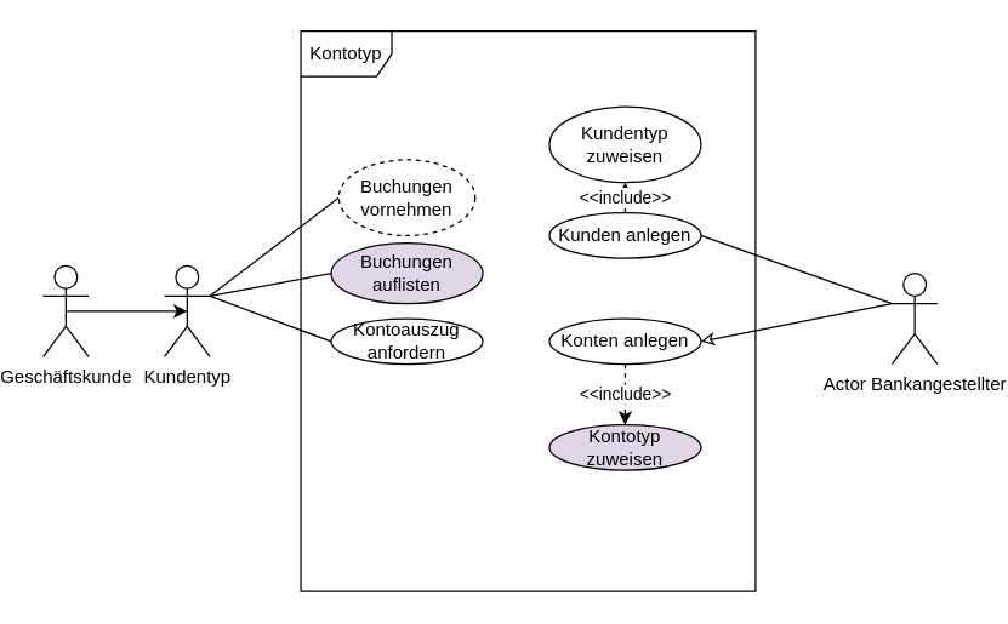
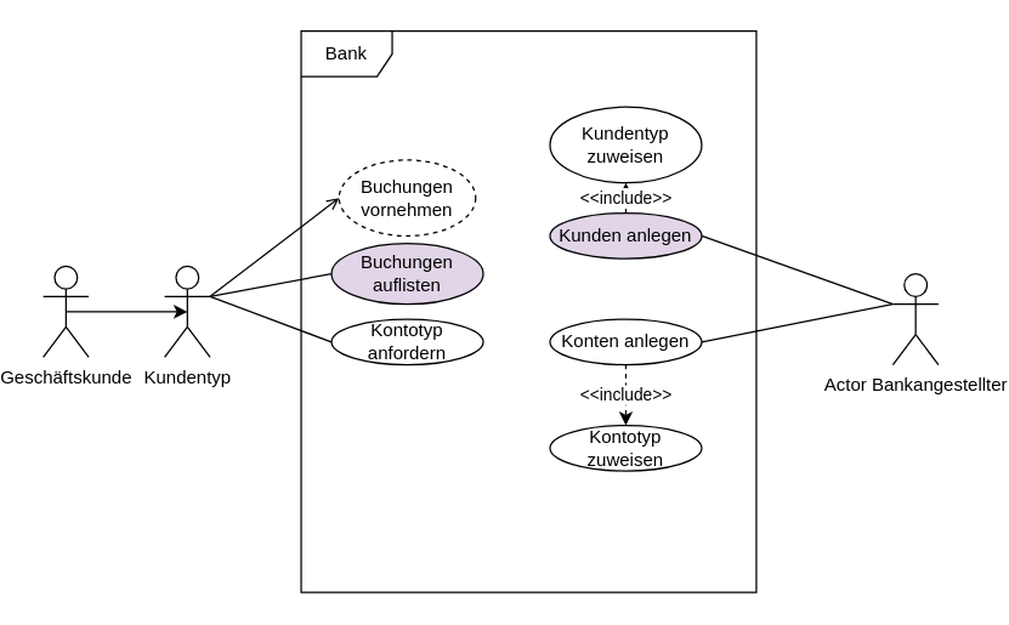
  <mxCell id="0" />
  <mxCell id="1" parent="0" />
- <mxCell id="2" style="edgeStyle=none;rounded=0;orthogonalLoop=1;jettySize=auto;html=1;exitX=1;exitY=0.333;exitDx=0;exitDy=0;exitPerimeter=0;entryX=0;entryY=0.5;entryDx=0;entryDy=0;endArrow=none;endFill=0;" parent="1" source="5" target="9" edge="1"><mxGeometry relative="1" as="geometry" /></mxCell>
+ <mxCell id="2" style="edgeStyle=none;rounded=0;orthogonalLoop=1;jettySize=auto;html=1;exitX=1;exitY=0.333;exitDx=0;exitDy=0;exitPerimeter=0;entryX=0;entryY=0.5;entryDx=0;entryDy=0;endArrow=open;endFill=0;" parent="1" source="5" target="9" edge="1"><mxGeometry relative="1" as="geometry" /></mxCell>
  <mxCell id="3" style="edgeStyle=none;rounded=0;orthogonalLoop=1;jettySize=auto;html=1;exitX=1;exitY=0.333;exitDx=0;exitDy=0;exitPerimeter=0;entryX=0;entryY=0.5;entryDx=0;entryDy=0;endArrow=none;endFill=0;" parent="1" source="5" target="10" edge="1"><mxGeometry relative="1" as="geometry" /></mxCell>
  <mxCell id="4" style="edgeStyle=none;rounded=0;orthogonalLoop=1;jettySize=auto;html=1;exitX=1;exitY=0.333;exitDx=0;exitDy=0;exitPerimeter=0;entryX=0;entryY=0.5;entryDx=0;entryDy=0;endArrow=none;endFill=0;" parent="1" source="5" target="11" edge="1"><mxGeometry relative="1" as="geometry" /></mxCell>
  <mxCell id="5" value="Kundentyp" style="shape=umlActor;verticalLabelPosition=bottom;verticalAlign=top;html=1;" parent="1" vertex="1"><mxGeometry x="100" y="175" width="30" height="60" as="geometry" /></mxCell>
  <mxCell id="6" style="edgeStyle=orthogonalEdgeStyle;rounded=0;orthogonalLoop=1;jettySize=auto;html=1;exitX=0.5;exitY=0.5;exitDx=0;exitDy=0;exitPerimeter=0;entryX=0.5;entryY=0.5;entryDx=0;entryDy=0;entryPerimeter=0;" edge="1" parent="1" source="7" target="5"><mxGeometry relative="1" as="geometry" /></mxCell>
  <mxCell id="7" value="Geschäftskunde" style="shape=umlActor;verticalLabelPosition=bottom;verticalAlign=top;html=1;" parent="1" vertex="1"><mxGeometry x="20" y="175" width="30" height="60" as="geometry" /></mxCell>
- <mxCell id="8" value="Kontotyp" style="shape=umlFrame;whiteSpace=wrap;html=1;" parent="1" vertex="1"><mxGeometry x="190" y="20" width="300" height="370" as="geometry" /></mxCell>
+ <mxCell id="8" value="Bank" style="shape=umlFrame;whiteSpace=wrap;html=1;" parent="1" vertex="1"><mxGeometry x="190" y="20" width="300" height="370" as="geometry" /></mxCell>
  <mxCell id="9" value="Buchungen vornehmen" style="ellipse;whiteSpace=wrap;html=1;dashed=1;" parent="1" vertex="1"><mxGeometry x="215" y="105" width="90" height="50" as="geometry" /></mxCell>
  <mxCell id="10" value="Buchungen auflisten" style="ellipse;whiteSpace=wrap;html=1;fillColor=#e1d5e7;" parent="1" vertex="1"><mxGeometry x="210" y="160" width="100" height="40" as="geometry" /></mxCell>
- <mxCell id="11" value="Kontoauszug anfordern" style="ellipse;whiteSpace=wrap;html=1;" parent="1" vertex="1"><mxGeometry x="210" y="210" width="100" height="30" as="geometry" /></mxCell>
+ <mxCell id="11" value="Kontotyp anfordern" style="ellipse;whiteSpace=wrap;html=1;" parent="1" vertex="1"><mxGeometry x="210" y="210" width="100" height="30" as="geometry" /></mxCell>
  <mxCell id="12" style="edgeStyle=none;rounded=0;orthogonalLoop=1;jettySize=auto;html=1;exitX=0;exitY=0.333;exitDx=0;exitDy=0;exitPerimeter=0;entryX=1;entryY=0.5;entryDx=0;entryDy=0;endArrow=none;endFill=0;" parent="1" source="14" target="16" edge="1"><mxGeometry relative="1" as="geometry" /></mxCell>
- <mxCell id="13" style="edgeStyle=none;rounded=0;orthogonalLoop=1;jettySize=auto;html=1;exitX=0;exitY=0.333;exitDx=0;exitDy=0;exitPerimeter=0;entryX=1;entryY=0.5;entryDx=0;entryDy=0;endArrow=classic;endFill=0;" parent="1" source="14" target="18" edge="1"><mxGeometry relative="1" as="geometry" /></mxCell>
+ <mxCell id="13" style="edgeStyle=none;rounded=0;orthogonalLoop=1;jettySize=auto;html=1;exitX=0;exitY=0.333;exitDx=0;exitDy=0;exitPerimeter=0;entryX=1;entryY=0.5;entryDx=0;entryDy=0;endArrow=none;endFill=0;" parent="1" source="14" target="18" edge="1"><mxGeometry relative="1" as="geometry" /></mxCell>
  <mxCell id="14" value="Actor Bankangestellter" style="shape=umlActor;verticalLabelPosition=bottom;verticalAlign=top;html=1;" parent="1" vertex="1"><mxGeometry x="580" y="180" width="30" height="60" as="geometry" /></mxCell>
  <mxCell id="15" value="&amp;lt;&amp;lt;include&amp;gt;&amp;gt;" style="edgeStyle=none;rounded=0;orthogonalLoop=1;jettySize=auto;html=1;exitX=0.5;exitY=0;exitDx=0;exitDy=0;entryX=0.5;entryY=1;entryDx=0;entryDy=0;endArrow=classic;endFill=1;dashed=1;" parent="1" source="16" target="19" edge="1"><mxGeometry relative="1" as="geometry" /></mxCell>
- <mxCell id="16" value="Kunden anlegen" style="ellipse;whiteSpace=wrap;html=1;" parent="1" vertex="1"><mxGeometry x="354" y="140" width="100" height="30" as="geometry" /></mxCell>
+ <mxCell id="16" value="Kunden anlegen" style="ellipse;whiteSpace=wrap;html=1;fillColor=#e1d5e7;" parent="1" vertex="1"><mxGeometry x="354" y="140" width="100" height="30" as="geometry" /></mxCell>
  <mxCell id="17" value="&amp;lt;&amp;lt;include&amp;gt;&amp;gt;" style="edgeStyle=none;rounded=0;orthogonalLoop=1;jettySize=auto;html=1;exitX=0.5;exitY=1;exitDx=0;exitDy=0;entryX=0.5;entryY=0;entryDx=0;entryDy=0;dashed=1;endArrow=classic;endFill=1;" parent="1" source="18" target="20" edge="1"><mxGeometry relative="1" as="geometry" /></mxCell>
  <mxCell id="18" value="Konten anlegen" style="ellipse;whiteSpace=wrap;html=1;" parent="1" vertex="1"><mxGeometry x="354" y="210" width="100" height="30" as="geometry" /></mxCell>
  <mxCell id="19" value="Kundentyp zuweisen" style="ellipse;whiteSpace=wrap;html=1;" parent="1" vertex="1"><mxGeometry x="354" y="70" width="100" height="50" as="geometry" /></mxCell>
- <mxCell id="20" value="Kontotyp zuweisen" style="ellipse;whiteSpace=wrap;html=1;fillColor=#e1d5e7;" parent="1" vertex="1"><mxGeometry x="354" y="280" width="100" height="30" as="geometry" /></mxCell>
+ <mxCell id="20" value="Kontotyp zuweisen" style="ellipse;whiteSpace=wrap;html=1;" parent="1" vertex="1"><mxGeometry x="354" y="280" width="100" height="30" as="geometry" /></mxCell>
